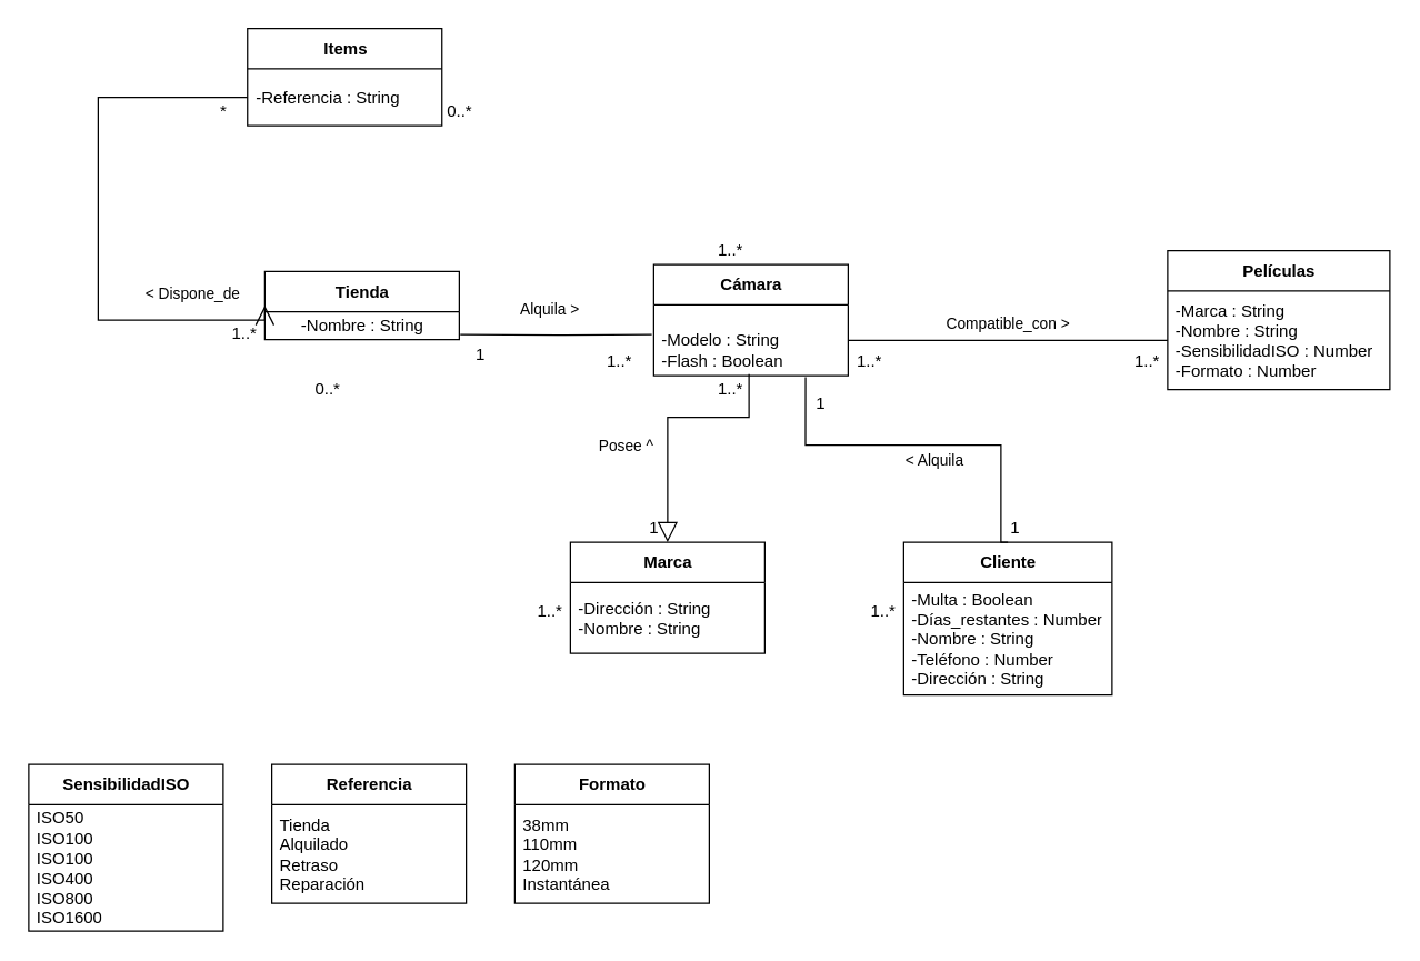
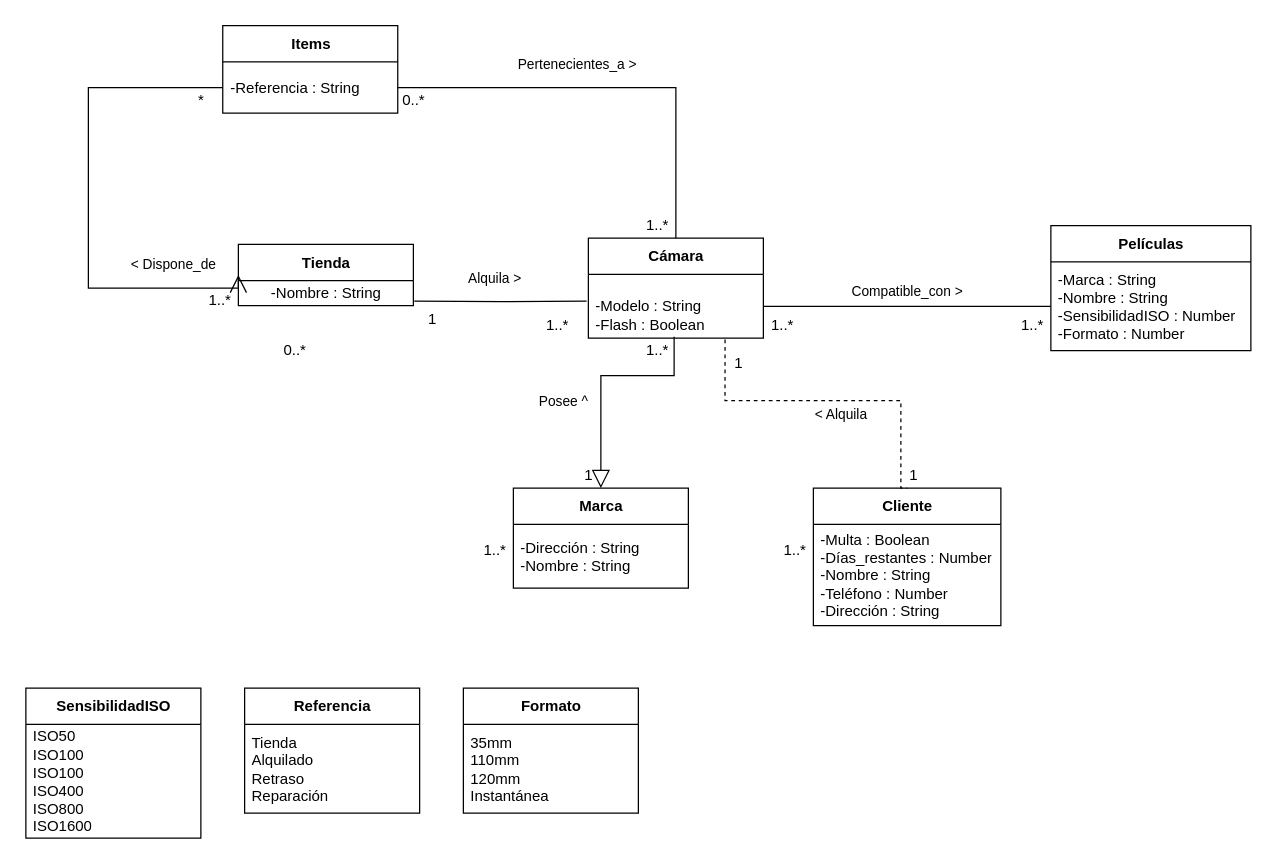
  <mxCell id="0" />
  <mxCell id="1" parent="0" />
  <mxCell id="2" value="Cámara" style="swimlane;fontStyle=1;align=center;verticalAlign=middle;childLayout=stackLayout;horizontal=1;startSize=29;horizontalStack=0;resizeParent=1;resizeParentMax=0;resizeLast=0;collapsible=0;marginBottom=0;html=1;" vertex="1" parent="1"><mxGeometry x="470" y="190" width="140" height="80" as="geometry" /></mxCell>
  <mxCell id="3" value="&lt;br&gt;-Modelo : String&lt;br&gt;-Flash : Boolean" style="text;html=1;strokeColor=none;fillColor=none;align=left;verticalAlign=middle;spacingLeft=4;spacingRight=4;overflow=hidden;rotatable=0;points=[[0,0.5],[1,0.5]];portConstraint=eastwest;" vertex="1" parent="2"><mxGeometry y="29" width="140" height="51" as="geometry" /></mxCell>
  <mxCell id="4" value="Películas" style="swimlane;fontStyle=1;align=center;verticalAlign=middle;childLayout=stackLayout;horizontal=1;startSize=29;horizontalStack=0;resizeParent=1;resizeParentMax=0;resizeLast=0;collapsible=0;marginBottom=0;html=1;" vertex="1" parent="1"><mxGeometry x="840" y="180" width="160" height="100" as="geometry" /></mxCell>
  <mxCell id="5" value="-Marca : String&lt;br&gt;-Nombre : String&lt;br&gt;-SensibilidadISO : Number&lt;br&gt;-Formato : Number" style="text;html=1;strokeColor=none;fillColor=none;align=left;verticalAlign=middle;spacingLeft=4;spacingRight=4;overflow=hidden;rotatable=0;points=[[0,0.5],[1,0.5]];portConstraint=eastwest;" vertex="1" parent="4"><mxGeometry y="29" width="160" height="71" as="geometry" /></mxCell>
  <mxCell id="6" value="Compatible_con &amp;gt;" style="endArrow=none;html=1;endSize=12;startArrow=none;startSize=14;startFill=0;edgeStyle=orthogonalEdgeStyle;align=center;verticalAlign=bottom;endFill=0;rounded=0;exitX=1;exitY=0.5;exitDx=0;exitDy=0;entryX=0;entryY=0.5;entryDx=0;entryDy=0;" edge="1" parent="1" source="3" target="5"><mxGeometry y="3" relative="1" as="geometry"><mxPoint x="640" y="400" as="sourcePoint" /><mxPoint x="800" y="400" as="targetPoint" /></mxGeometry></mxCell>
  <mxCell id="7" value="1..*" style="text;html=1;align=center;verticalAlign=middle;resizable=0;points=[];autosize=1;strokeColor=none;fillColor=none;" vertex="1" parent="1"><mxGeometry x="810" y="250" width="30" height="20" as="geometry" /></mxCell>
  <mxCell id="8" value="1..*" style="text;html=1;align=center;verticalAlign=middle;resizable=0;points=[];autosize=1;strokeColor=none;fillColor=none;" vertex="1" parent="1"><mxGeometry x="610" y="250" width="30" height="20" as="geometry" /></mxCell>
  <mxCell id="9" value="Marca" style="swimlane;fontStyle=1;align=center;verticalAlign=middle;childLayout=stackLayout;horizontal=1;startSize=29;horizontalStack=0;resizeParent=1;resizeParentMax=0;resizeLast=0;collapsible=0;marginBottom=0;html=1;" vertex="1" parent="1"><mxGeometry x="410" y="390" width="140" height="80" as="geometry" /></mxCell>
  <mxCell id="10" value="-Dirección : String&lt;br&gt;-Nombre : String" style="text;html=1;strokeColor=none;fillColor=none;align=left;verticalAlign=middle;spacingLeft=4;spacingRight=4;overflow=hidden;rotatable=0;points=[[0,0.5],[1,0.5]];portConstraint=eastwest;" vertex="1" parent="9"><mxGeometry y="29" width="140" height="51" as="geometry" /></mxCell>
  <mxCell id="11" value="Posee ^" style="endArrow=block;html=1;endSize=12;startArrow=none;startSize=14;startFill=0;edgeStyle=orthogonalEdgeStyle;align=center;verticalAlign=bottom;endFill=0;rounded=0;entryX=0.5;entryY=0;entryDx=0;entryDy=0;exitX=0.49;exitY=0.98;exitDx=0;exitDy=0;exitPerimeter=0;" edge="1" parent="1" source="3" target="9"><mxGeometry x="0.332" y="-30" relative="1" as="geometry"><mxPoint x="620" y="254.5" as="sourcePoint" /><mxPoint x="850" y="254.5" as="targetPoint" /><Array as="points"><mxPoint x="539" y="300" /><mxPoint x="480" y="300" /></Array><mxPoint as="offset" /></mxGeometry></mxCell>
  <mxCell id="12" value="1" style="text;html=1;align=center;verticalAlign=middle;resizable=0;points=[];autosize=1;strokeColor=none;fillColor=none;" vertex="1" parent="1"><mxGeometry x="460" y="370" width="20" height="20" as="geometry" /></mxCell>
  <mxCell id="13" value="1..*" style="text;html=1;align=center;verticalAlign=middle;resizable=0;points=[];autosize=1;strokeColor=none;fillColor=none;" vertex="1" parent="1"><mxGeometry x="510" y="270" width="30" height="20" as="geometry" /></mxCell>
  <mxCell id="14" value="Tienda" style="swimlane;fontStyle=1;align=center;verticalAlign=middle;childLayout=stackLayout;horizontal=1;startSize=29;horizontalStack=0;resizeParent=1;resizeParentMax=0;resizeLast=0;collapsible=0;marginBottom=0;html=1;" vertex="1" parent="1"><mxGeometry x="190" y="195" width="140" height="49" as="geometry" /></mxCell>
  <mxCell id="15" value="-Nombre : String&lt;br&gt;" style="text;html=1;align=center;verticalAlign=middle;resizable=0;points=[];autosize=1;strokeColor=none;fillColor=none;" vertex="1" parent="14"><mxGeometry y="29" width="140" height="20" as="geometry" /></mxCell>
  <mxCell id="16" value="Alquila &amp;gt;" style="endArrow=none;html=1;endSize=12;startArrow=none;startSize=14;startFill=0;edgeStyle=orthogonalEdgeStyle;align=center;verticalAlign=bottom;endFill=0;rounded=0;entryX=-0.01;entryY=0.418;entryDx=0;entryDy=0;exitX=1.005;exitY=0.398;exitDx=0;exitDy=0;entryPerimeter=0;exitPerimeter=0;" edge="1" parent="1" target="3"><mxGeometry x="-0.068" y="10" relative="1" as="geometry"><mxPoint x="330.7" y="240.318" as="sourcePoint" /><mxPoint x="381.4" y="361.02" as="targetPoint" /><Array as="points" /><mxPoint as="offset" /></mxGeometry></mxCell>
  <mxCell id="17" value="1..*" style="text;html=1;align=center;verticalAlign=middle;resizable=0;points=[];autosize=1;strokeColor=none;fillColor=none;" vertex="1" parent="1"><mxGeometry x="430" y="250" width="30" height="20" as="geometry" /></mxCell>
  <mxCell id="18" value="1" style="text;html=1;align=center;verticalAlign=middle;resizable=0;points=[];autosize=1;strokeColor=none;fillColor=none;" vertex="1" parent="1"><mxGeometry x="335" y="245" width="20" height="20" as="geometry" /></mxCell>
  <mxCell id="19" value="1..*" style="text;html=1;align=center;verticalAlign=middle;resizable=0;points=[];autosize=1;strokeColor=none;fillColor=none;" vertex="1" parent="1"><mxGeometry x="380" y="430" width="30" height="20" as="geometry" /></mxCell>
  <mxCell id="20" value="0..*" style="text;html=1;align=center;verticalAlign=middle;resizable=0;points=[];autosize=1;strokeColor=none;fillColor=none;" vertex="1" parent="1"><mxGeometry x="220" y="270" width="30" height="20" as="geometry" /></mxCell>
  <mxCell id="21" value="Items" style="swimlane;fontStyle=1;align=center;verticalAlign=middle;childLayout=stackLayout;horizontal=1;startSize=29;horizontalStack=0;resizeParent=1;resizeParentMax=0;resizeLast=0;collapsible=0;marginBottom=0;html=1;" vertex="1" parent="1"><mxGeometry x="177.5" y="20" width="140" height="70" as="geometry" /></mxCell>
  <mxCell id="22" value="-Referencia : String" style="text;html=1;strokeColor=none;fillColor=none;align=left;verticalAlign=middle;spacingLeft=4;spacingRight=4;overflow=hidden;rotatable=0;points=[[0,0.5],[1,0.5]];portConstraint=eastwest;" vertex="1" parent="21"><mxGeometry y="29" width="140" height="41" as="geometry" /></mxCell>
  <mxCell id="23" value="&amp;lt; Dispone_de" style="endArrow=open;html=1;endSize=12;startArrow=none;startSize=14;startFill=0;edgeStyle=orthogonalEdgeStyle;align=center;verticalAlign=bottom;endFill=0;rounded=0;entryX=0;entryY=0.5;entryDx=0;entryDy=0;exitX=0;exitY=0.5;exitDx=0;exitDy=0;" edge="1" parent="1" source="22" target="14"><mxGeometry x="0.685" y="10" relative="1" as="geometry"><mxPoint x="30" y="234.998" as="sourcePoint" /><mxPoint x="167.9" y="234.998" as="targetPoint" /><Array as="points"><mxPoint x="70" y="70" /><mxPoint x="70" y="230" /></Array><mxPoint as="offset" /></mxGeometry></mxCell>
  <mxCell id="24" value="*" style="text;html=1;align=center;verticalAlign=middle;resizable=0;points=[];autosize=1;strokeColor=none;fillColor=none;" vertex="1" parent="1"><mxGeometry x="150" y="70" width="20" height="20" as="geometry" /></mxCell>
  <mxCell id="25" value="1..*" style="text;html=1;align=center;verticalAlign=middle;resizable=0;points=[];autosize=1;strokeColor=none;fillColor=none;" vertex="1" parent="1"><mxGeometry x="160" y="230" width="30" height="20" as="geometry" /></mxCell>
+ <mxCell id="26" value="Pertenecientes_a &amp;gt;" style="endArrow=none;html=1;endSize=12;startArrow=none;startSize=14;startFill=0;edgeStyle=orthogonalEdgeStyle;align=center;verticalAlign=bottom;endFill=0;rounded=0;entryX=0.5;entryY=0;entryDx=0;entryDy=0;exitX=1;exitY=0.5;exitDx=0;exitDy=0;" edge="1" parent="1" source="22" target="2"><mxGeometry x="-0.169" y="10" relative="1" as="geometry"><mxPoint x="597.5" as="sourcePoint" y="10" /><mxPoint x="610" y="170.5" as="targetPoint" /><Array as="points"><mxPoint x="540" y="70" /></Array><mxPoint as="offset" /></mxGeometry></mxCell>
  <mxCell id="27" value="0..*" style="text;html=1;align=center;verticalAlign=middle;resizable=0;points=[];autosize=1;strokeColor=none;fillColor=none;" vertex="1" parent="1"><mxGeometry x="315" y="70" width="30" height="20" as="geometry" /></mxCell>
  <mxCell id="28" value="1..*" style="text;html=1;align=center;verticalAlign=middle;resizable=0;points=[];autosize=1;strokeColor=none;fillColor=none;" vertex="1" parent="1"><mxGeometry x="510" y="170" width="30" height="20" as="geometry" /></mxCell>
  <mxCell id="29" value="Cliente" style="swimlane;fontStyle=1;align=center;verticalAlign=middle;childLayout=stackLayout;horizontal=1;startSize=29;horizontalStack=0;resizeParent=1;resizeParentMax=0;resizeLast=0;collapsible=0;marginBottom=0;html=1;" vertex="1" parent="1"><mxGeometry x="650" y="390" width="150" height="110" as="geometry" /></mxCell>
  <mxCell id="30" value="-Multa : Boolean&lt;br&gt;-Días_restantes : Number&lt;br&gt;-Nombre : String&lt;br&gt;-Teléfono : Number&lt;br&gt;-Dirección : String" style="text;html=1;strokeColor=none;fillColor=none;align=left;verticalAlign=middle;spacingLeft=4;spacingRight=4;overflow=hidden;rotatable=0;points=[[0,0.5],[1,0.5]];portConstraint=eastwest;" vertex="1" parent="29"><mxGeometry y="29" width="150" height="81" as="geometry" /></mxCell>
  <mxCell id="31" value="1" style="text;html=1;align=center;verticalAlign=middle;resizable=0;points=[];autosize=1;strokeColor=none;fillColor=none;" vertex="1" parent="1"><mxGeometry x="720" y="370" width="20" height="20" as="geometry" /></mxCell>
  <mxCell id="32" value="1..*" style="text;html=1;align=center;verticalAlign=middle;resizable=0;points=[];autosize=1;strokeColor=none;fillColor=none;" vertex="1" parent="1"><mxGeometry x="620" y="430" width="30" height="20" as="geometry" /></mxCell>
- <mxCell id="33" value="&amp;lt; Alquila" style="endArrow=none;html=1;endSize=12;startArrow=none;startSize=14;startFill=0;edgeStyle=orthogonalEdgeStyle;align=center;verticalAlign=bottom;endFill=0;rounded=0;entryX=0.5;entryY=0;entryDx=0;entryDy=0;exitX=0.781;exitY=1.02;exitDx=0;exitDy=0;exitPerimeter=0;" edge="1" parent="1" source="3" target="29"><mxGeometry x="0.076" y="-20" relative="1" as="geometry"><mxPoint x="650" y="328.98" as="sourcePoint" /><mxPoint x="591.4" y="450" as="targetPoint" /><Array as="points"><mxPoint x="579" y="320" /><mxPoint x="720" y="320" /></Array><mxPoint as="offset" /></mxGeometry></mxCell>
+ <mxCell id="33" value="&amp;lt; Alquila" style="endArrow=none;html=1;endSize=12;startArrow=none;startSize=14;startFill=0;edgeStyle=orthogonalEdgeStyle;align=center;verticalAlign=bottom;endFill=0;rounded=0;entryX=0.5;entryY=0;entryDx=0;entryDy=0;exitX=0.781;exitY=1.02;exitDx=0;exitDy=0;exitPerimeter=0;dashed=1;" edge="1" parent="1" source="3" target="29"><mxGeometry x="0.076" y="-20" relative="1" as="geometry"><mxPoint x="650" y="328.98" as="sourcePoint" /><mxPoint x="591.4" y="450" as="targetPoint" /><Array as="points"><mxPoint x="579" y="320" /><mxPoint x="720" y="320" /></Array><mxPoint as="offset" /></mxGeometry></mxCell>
  <mxCell id="34" value="1" style="text;html=1;align=center;verticalAlign=middle;resizable=0;points=[];autosize=1;strokeColor=none;fillColor=none;" vertex="1" parent="1"><mxGeometry x="580" y="280" width="20" height="20" as="geometry" /></mxCell>
  <mxCell id="35" value="SensibilidadISO" style="swimlane;fontStyle=1;align=center;verticalAlign=middle;childLayout=stackLayout;horizontal=1;startSize=29;horizontalStack=0;resizeParent=1;resizeParentMax=0;resizeLast=0;collapsible=0;marginBottom=0;html=1;" vertex="1" parent="1"><mxGeometry x="20" y="550" width="140" height="120" as="geometry" /></mxCell>
  <mxCell id="36" value="ISO50&lt;br&gt;ISO100&lt;br&gt;ISO100&lt;br&gt;ISO400&lt;br&gt;ISO800&lt;br&gt;ISO1600" style="text;html=1;strokeColor=none;fillColor=none;align=left;verticalAlign=middle;spacingLeft=4;spacingRight=4;overflow=hidden;rotatable=0;points=[[0,0.5],[1,0.5]];portConstraint=eastwest;" vertex="1" parent="35"><mxGeometry y="29" width="140" height="91" as="geometry" /></mxCell>
  <mxCell id="37" value="Referencia" style="swimlane;fontStyle=1;align=center;verticalAlign=middle;childLayout=stackLayout;horizontal=1;startSize=29;horizontalStack=0;resizeParent=1;resizeParentMax=0;resizeLast=0;collapsible=0;marginBottom=0;html=1;" vertex="1" parent="1"><mxGeometry x="195" y="550" width="140" height="100" as="geometry" /></mxCell>
  <mxCell id="38" value="Tienda&lt;br&gt;Alquilado&lt;br&gt;Retraso&lt;br&gt;Reparación" style="text;html=1;strokeColor=none;fillColor=none;align=left;verticalAlign=middle;spacingLeft=4;spacingRight=4;overflow=hidden;rotatable=0;points=[[0,0.5],[1,0.5]];portConstraint=eastwest;" vertex="1" parent="37"><mxGeometry y="29" width="140" height="71" as="geometry" /></mxCell>
  <mxCell id="39" value="Formato" style="swimlane;fontStyle=1;align=center;verticalAlign=middle;childLayout=stackLayout;horizontal=1;startSize=29;horizontalStack=0;resizeParent=1;resizeParentMax=0;resizeLast=0;collapsible=0;marginBottom=0;html=1;" vertex="1" parent="1"><mxGeometry x="370" y="550" width="140" height="100" as="geometry" /></mxCell>
- <mxCell id="40" value="38mm&lt;br&gt;110mm&lt;br&gt;120mm&lt;br&gt;Instantánea" style="text;html=1;strokeColor=none;fillColor=none;align=left;verticalAlign=middle;spacingLeft=4;spacingRight=4;overflow=hidden;rotatable=0;points=[[0,0.5],[1,0.5]];portConstraint=eastwest;" vertex="1" parent="39"><mxGeometry y="29" width="140" height="71" as="geometry" /></mxCell>
+ <mxCell id="40" value="35mm&lt;br&gt;110mm&lt;br&gt;120mm&lt;br&gt;Instantánea" style="text;html=1;strokeColor=none;fillColor=none;align=left;verticalAlign=middle;spacingLeft=4;spacingRight=4;overflow=hidden;rotatable=0;points=[[0,0.5],[1,0.5]];portConstraint=eastwest;" vertex="1" parent="39"><mxGeometry y="29" width="140" height="71" as="geometry" /></mxCell>
